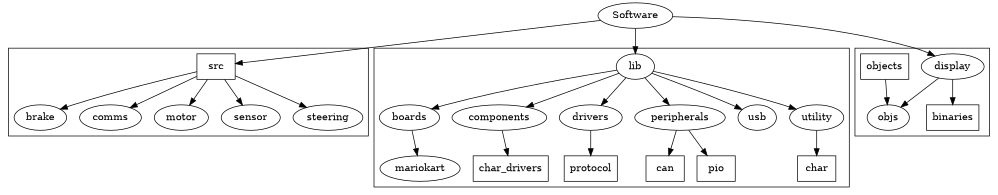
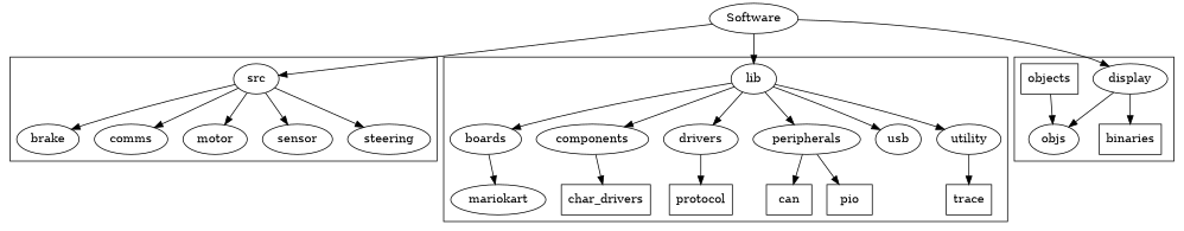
  digraph {
-   src [shape=box]
+   src
    brake
    comms
    motor
    sensor
    steering
    lib
    boards
    components
    drivers
    peripherals
    usb
    utility
    mariokart [shape=ellipse]
    n15 [label=char_drivers shape=box]
    protocol [shape=box]
    can [shape=box]
    pio [shape=box]
-   trace [shape=box label=char]
+   trace [shape=box]
    binaries [shape=box]
    n21 [label=display]
    objs
    objects [shape=box]
    Software
    subgraph cluster_1 {
      shape=polygon
      sides=5
      src
      brake
      comms
      motor
      sensor
      steering
    }
    subgraph cluster_2 {
      lib
      boards
      components
      drivers
      peripherals
      usb
      utility
      mariokart
      n15
      protocol
      can
      pio
      trace
    }
    subgraph cluster_3 {
      binaries
      n21
      objs
      objects
    }
    src -> brake
    src -> comms
    src -> motor
    src -> sensor
    src -> steering
    lib -> boards
    lib -> components
    lib -> drivers
    lib -> peripherals
    lib -> usb
    lib -> utility
    boards -> mariokart
    components -> n15
    drivers -> protocol
    peripherals -> can
    peripherals -> pio
    utility -> trace
    n21 -> binaries
    n21 -> objs
    objects -> objs
    Software -> src
    Software -> lib
    Software -> n21
  }
